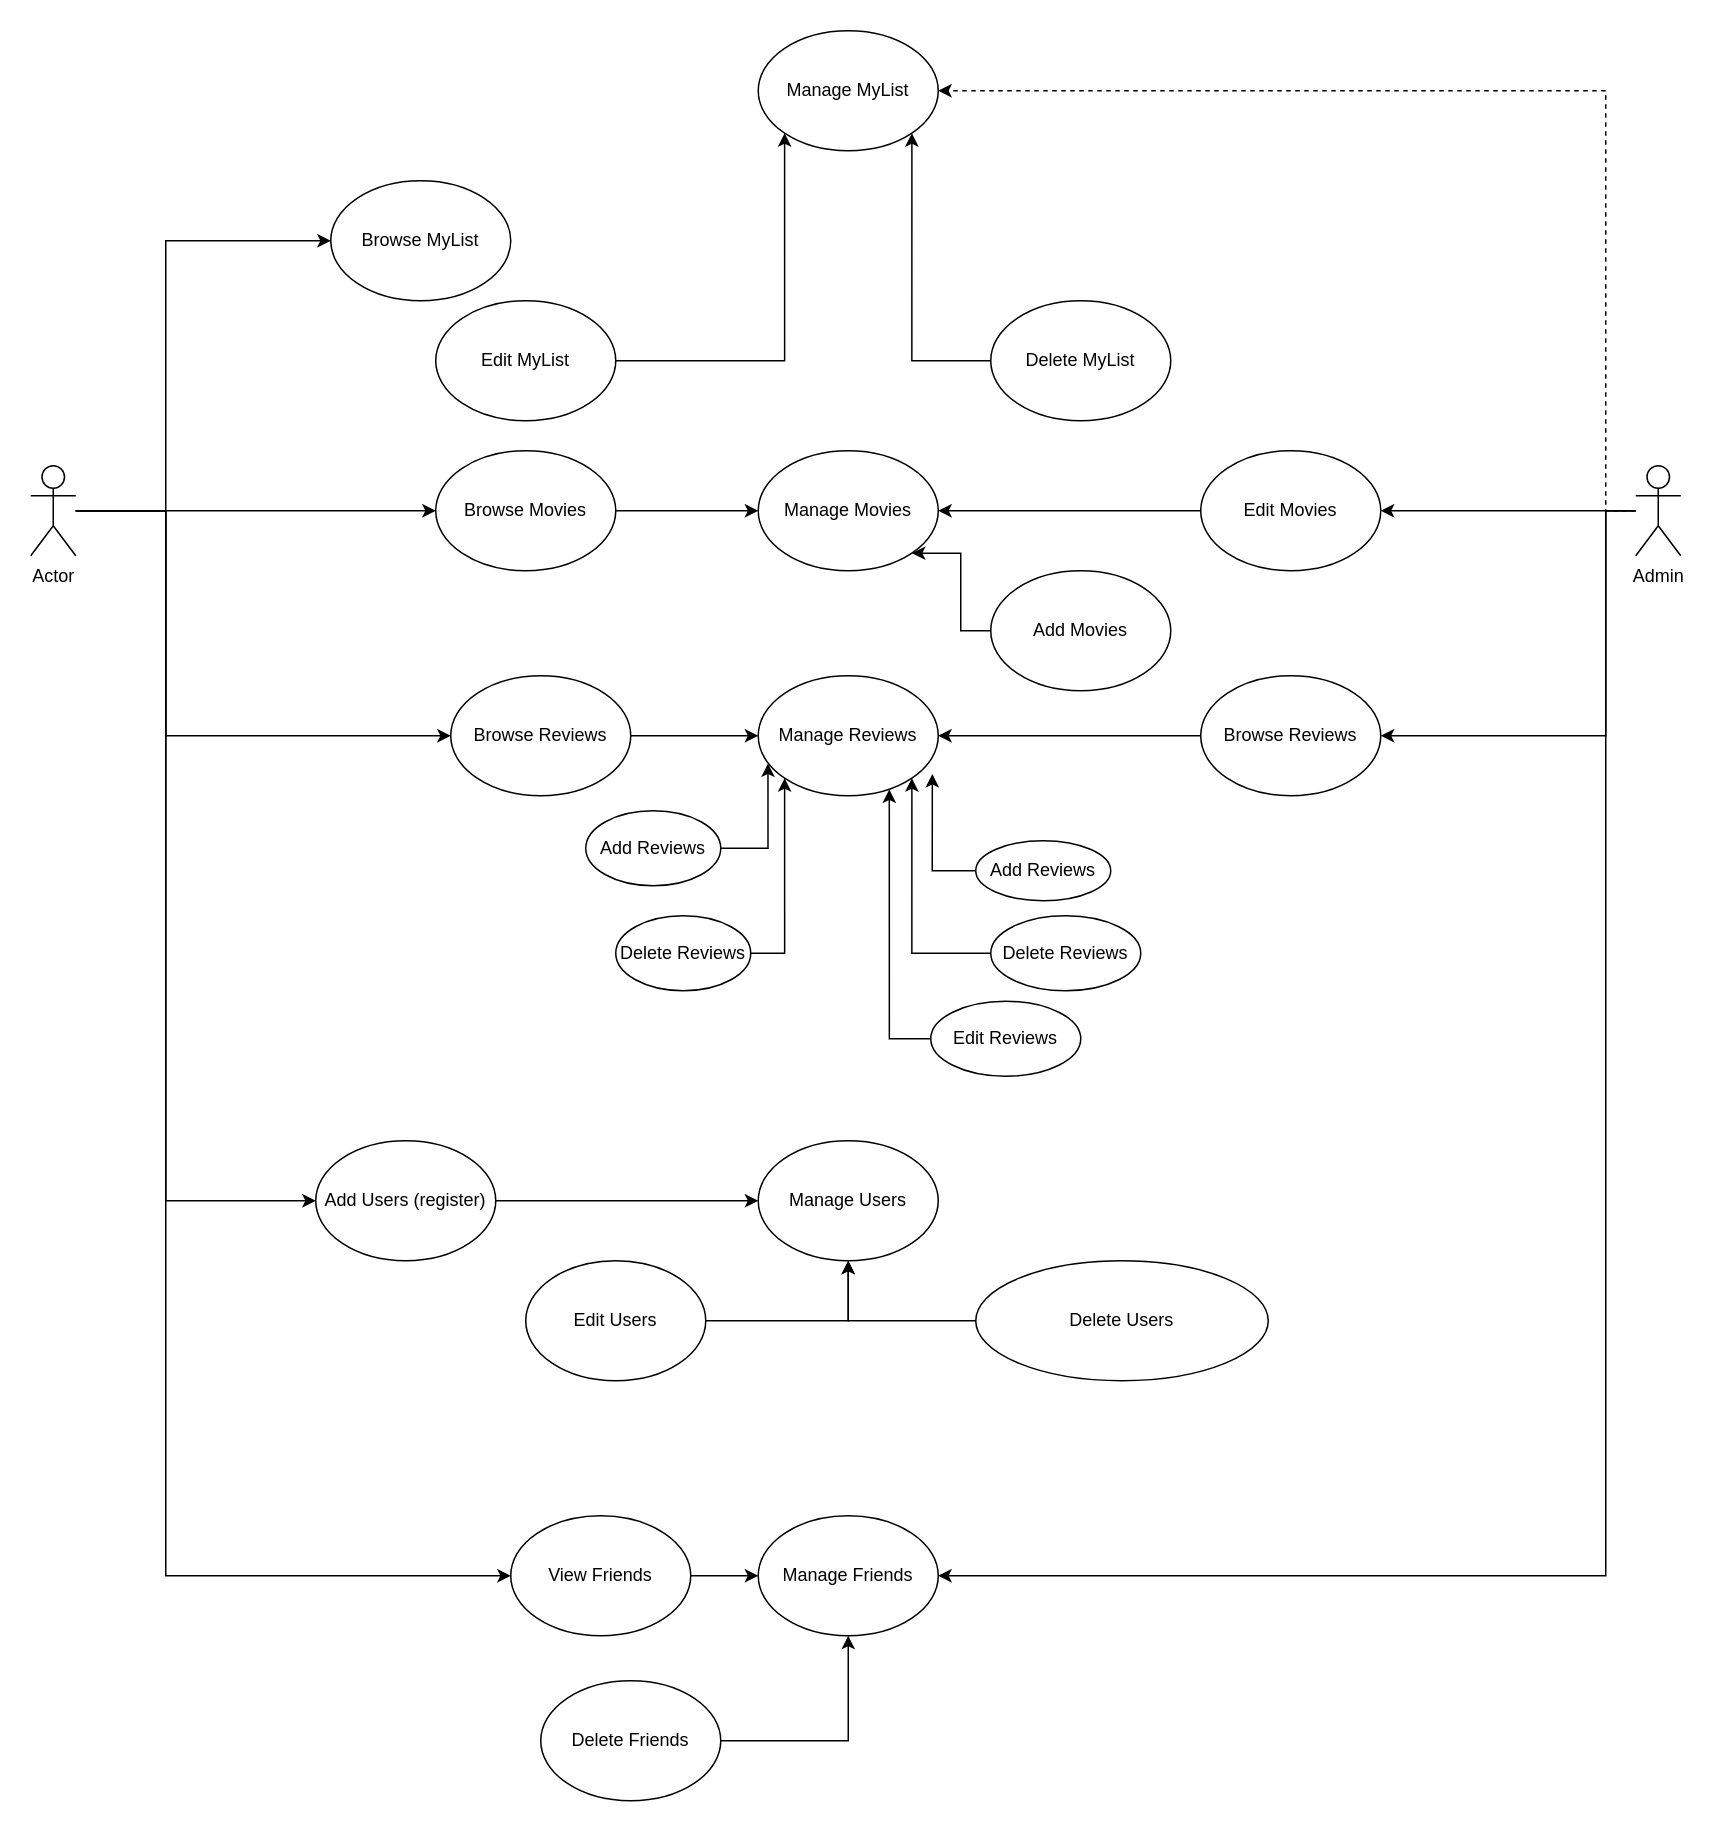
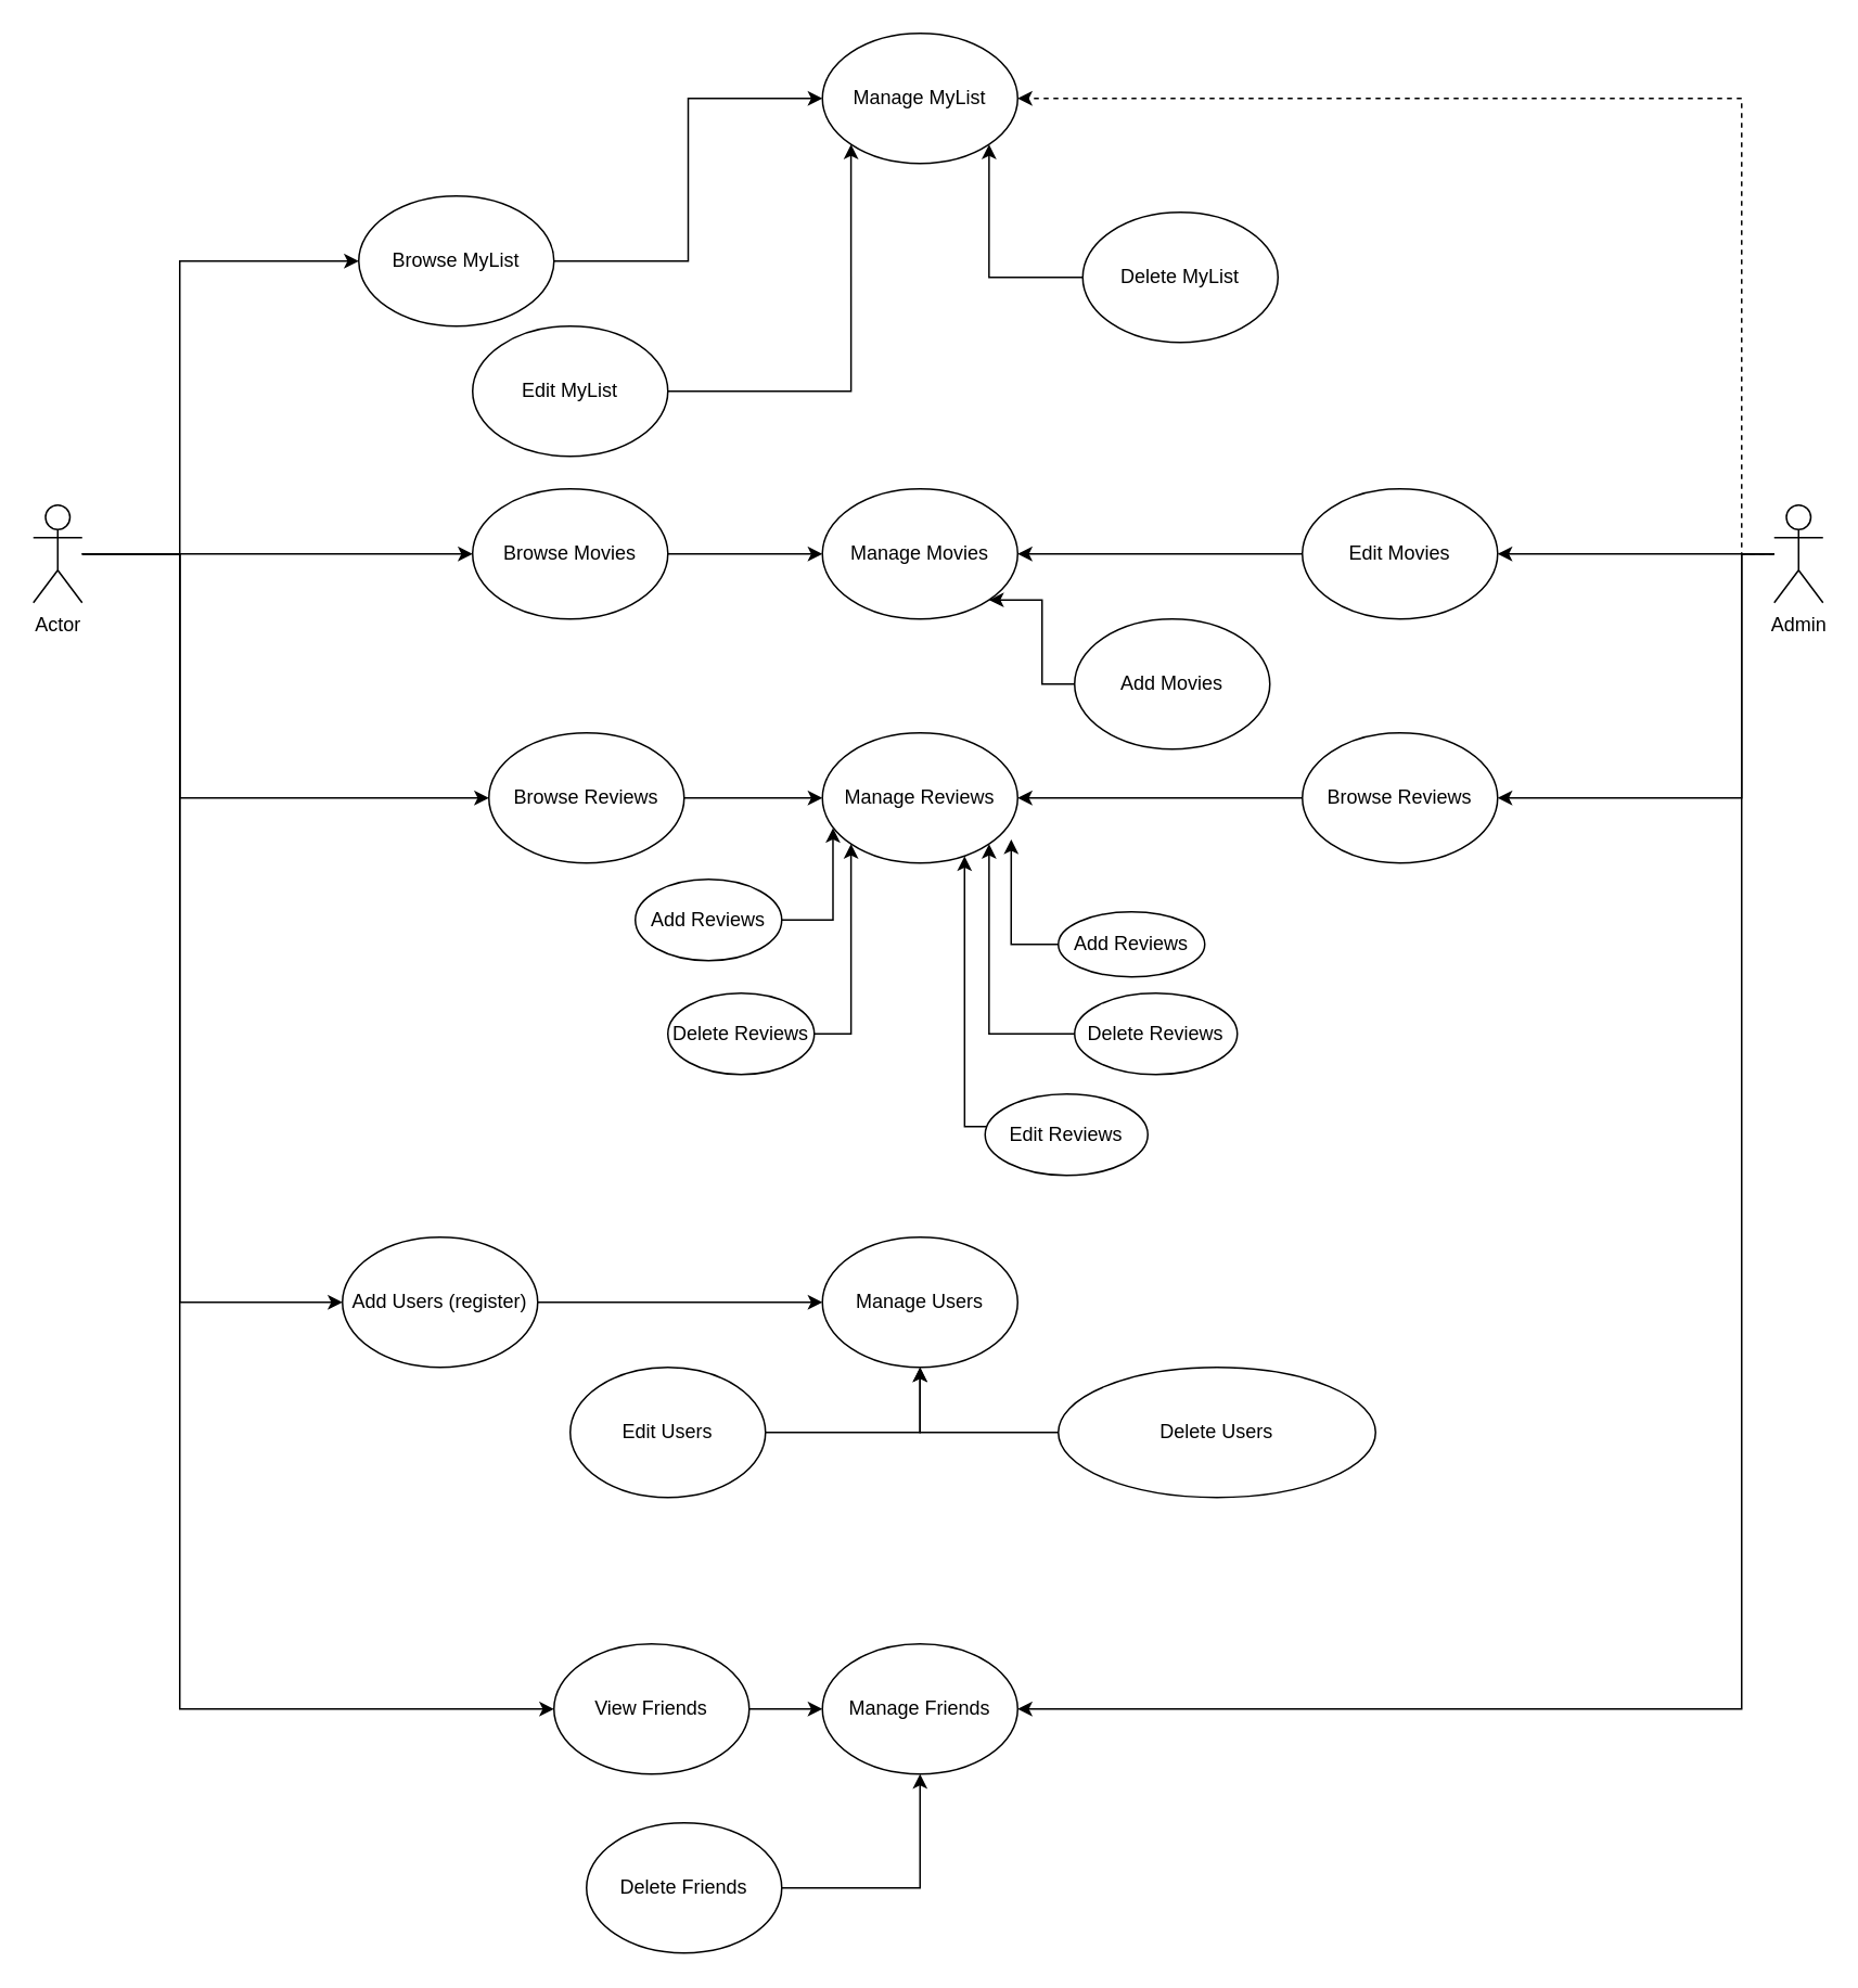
  <mxCell id="0" />
  <mxCell id="1" parent="0" />
  <mxCell id="2" style="edgeStyle=orthogonalEdgeStyle;rounded=0;orthogonalLoop=1;jettySize=auto;html=1;entryX=0;entryY=0.5;entryDx=0;entryDy=0;" parent="1" source="7" target="30" edge="1"><mxGeometry relative="1" as="geometry"><Array as="points"><mxPoint x="110" y="340" /><mxPoint x="110" y="160" /></Array></mxGeometry></mxCell>
  <mxCell id="3" style="edgeStyle=orthogonalEdgeStyle;rounded=0;orthogonalLoop=1;jettySize=auto;html=1;entryX=0;entryY=0.5;entryDx=0;entryDy=0;" parent="1" source="7" target="36" edge="1"><mxGeometry relative="1" as="geometry" /></mxCell>
  <mxCell id="4" style="edgeStyle=orthogonalEdgeStyle;rounded=0;orthogonalLoop=1;jettySize=auto;html=1;entryX=0;entryY=0.5;entryDx=0;entryDy=0;" parent="1" source="7" target="21" edge="1"><mxGeometry relative="1" as="geometry"><Array as="points"><mxPoint x="110" y="340" /><mxPoint x="110" y="490" /></Array></mxGeometry></mxCell>
  <mxCell id="5" style="edgeStyle=orthogonalEdgeStyle;rounded=0;orthogonalLoop=1;jettySize=auto;html=1;entryX=0;entryY=0.5;entryDx=0;entryDy=0;" parent="1" source="7" target="23" edge="1"><mxGeometry relative="1" as="geometry"><Array as="points"><mxPoint x="110" y="340" /><mxPoint x="110" y="800" /></Array></mxGeometry></mxCell>
  <mxCell id="6" style="edgeStyle=orthogonalEdgeStyle;rounded=0;orthogonalLoop=1;jettySize=auto;html=1;entryX=0;entryY=0.5;entryDx=0;entryDy=0;" parent="1" source="7" target="51" edge="1"><mxGeometry relative="1" as="geometry"><Array as="points"><mxPoint x="110" y="340" /><mxPoint x="110" y="1050" /></Array></mxGeometry></mxCell>
  <mxCell id="7" value="Actor" style="shape=umlActor;verticalLabelPosition=bottom;verticalAlign=top;html=1;outlineConnect=0;" parent="1" vertex="1"><mxGeometry x="20" y="310" width="30" height="60" as="geometry" /></mxCell>
  <mxCell id="8" style="edgeStyle=orthogonalEdgeStyle;rounded=0;orthogonalLoop=1;jettySize=auto;html=1;entryX=1;entryY=0.5;entryDx=0;entryDy=0;dashed=1;" parent="1" source="12" target="15" edge="1"><mxGeometry relative="1" as="geometry"><Array as="points"><mxPoint x="1070" y="340" /><mxPoint x="1070" y="60" /></Array></mxGeometry></mxCell>
  <mxCell id="9" style="edgeStyle=orthogonalEdgeStyle;rounded=0;orthogonalLoop=1;jettySize=auto;html=1;" parent="1" source="12" target="40" edge="1"><mxGeometry relative="1" as="geometry" /></mxCell>
  <mxCell id="10" style="edgeStyle=orthogonalEdgeStyle;rounded=0;orthogonalLoop=1;jettySize=auto;html=1;entryX=1;entryY=0.5;entryDx=0;entryDy=0;" parent="1" source="12" target="42" edge="1"><mxGeometry relative="1" as="geometry"><Array as="points"><mxPoint x="1070" y="340" /><mxPoint x="1070" y="490" /></Array></mxGeometry></mxCell>
  <mxCell id="11" style="edgeStyle=orthogonalEdgeStyle;rounded=0;orthogonalLoop=1;jettySize=auto;html=1;entryX=1;entryY=0.5;entryDx=0;entryDy=0;" parent="1" source="12" target="28" edge="1"><mxGeometry relative="1" as="geometry"><Array as="points"><mxPoint x="1070" y="340" /><mxPoint x="1070" y="1050" /></Array></mxGeometry></mxCell>
  <mxCell id="12" value="Admin" style="shape=umlActor;verticalLabelPosition=bottom;verticalAlign=top;html=1;outlineConnect=0;" parent="1" vertex="1"><mxGeometry x="1090" y="310" width="30" height="60" as="geometry" /></mxCell>
  <mxCell id="13" value="Manage Movies" style="ellipse;whiteSpace=wrap;html=1;" parent="1" vertex="1"><mxGeometry x="505" y="300" width="120" height="80" as="geometry" /></mxCell>
  <mxCell id="14" value="Manage Users" style="ellipse;whiteSpace=wrap;html=1;" parent="1" vertex="1"><mxGeometry x="505" y="760" width="120" height="80" as="geometry" /></mxCell>
  <mxCell id="15" value="Manage MyList" style="ellipse;whiteSpace=wrap;html=1;" parent="1" vertex="1"><mxGeometry x="505" y="20" width="120" height="80" as="geometry" /></mxCell>
  <mxCell id="16" value="Manage Reviews" style="ellipse;whiteSpace=wrap;html=1;" parent="1" vertex="1"><mxGeometry x="505" y="450" width="120" height="80" as="geometry" /></mxCell>
  <mxCell id="17" value="Add Reviews" style="ellipse;whiteSpace=wrap;html=1;" parent="1" vertex="1"><mxGeometry x="390" y="540" width="90" height="50" as="geometry" /></mxCell>
  <mxCell id="18" style="edgeStyle=orthogonalEdgeStyle;rounded=0;orthogonalLoop=1;jettySize=auto;html=1;entryX=0;entryY=1;entryDx=0;entryDy=0;" parent="1" source="19" target="16" edge="1"><mxGeometry relative="1" as="geometry" /></mxCell>
  <mxCell id="19" value="Delete Reviews" style="ellipse;whiteSpace=wrap;html=1;" parent="1" vertex="1"><mxGeometry x="410" y="610" width="90" height="50" as="geometry" /></mxCell>
  <mxCell id="20" style="edgeStyle=orthogonalEdgeStyle;rounded=0;orthogonalLoop=1;jettySize=auto;html=1;" parent="1" source="21" target="16" edge="1"><mxGeometry relative="1" as="geometry" /></mxCell>
  <mxCell id="21" value="Browse Reviews" style="ellipse;whiteSpace=wrap;html=1;" parent="1" vertex="1"><mxGeometry x="300" y="450" width="120" height="80" as="geometry" /></mxCell>
  <mxCell id="22" style="edgeStyle=orthogonalEdgeStyle;rounded=0;orthogonalLoop=1;jettySize=auto;html=1;entryX=0;entryY=0.5;entryDx=0;entryDy=0;" parent="1" source="23" target="14" edge="1"><mxGeometry relative="1" as="geometry" /></mxCell>
  <mxCell id="23" value="Add Users (register)" style="ellipse;whiteSpace=wrap;html=1;" parent="1" vertex="1"><mxGeometry x="210" y="760" width="120" height="80" as="geometry" /></mxCell>
  <mxCell id="24" style="edgeStyle=orthogonalEdgeStyle;rounded=0;orthogonalLoop=1;jettySize=auto;html=1;entryX=0.5;entryY=1;entryDx=0;entryDy=0;" parent="1" source="25" target="14" edge="1"><mxGeometry relative="1" as="geometry" /></mxCell>
  <mxCell id="25" value="Edit Users" style="ellipse;whiteSpace=wrap;html=1;" parent="1" vertex="1"><mxGeometry x="350" y="840" width="120" height="80" as="geometry" /></mxCell>
  <mxCell id="26" style="edgeStyle=orthogonalEdgeStyle;rounded=0;orthogonalLoop=1;jettySize=auto;html=1;entryX=0.5;entryY=1;entryDx=0;entryDy=0;" parent="1" source="27" target="14" edge="1"><mxGeometry relative="1" as="geometry" /></mxCell>
  <mxCell id="27" value="Delete Users" style="ellipse;whiteSpace=wrap;html=1;" parent="1" vertex="1"><mxGeometry x="650" y="840" width="195" height="80" as="geometry" /></mxCell>
  <mxCell id="28" value="Manage Friends" style="ellipse;whiteSpace=wrap;html=1;" parent="1" vertex="1"><mxGeometry x="505" y="1010" width="120" height="80" as="geometry" /></mxCell>
+ <mxCell id="29" style="edgeStyle=orthogonalEdgeStyle;rounded=0;orthogonalLoop=1;jettySize=auto;html=1;entryX=0;entryY=0.5;entryDx=0;entryDy=0;" parent="1" source="30" target="15" edge="1"><mxGeometry relative="1" as="geometry" /></mxCell>
  <mxCell id="30" value="Browse MyList" style="ellipse;whiteSpace=wrap;html=1;" parent="1" vertex="1"><mxGeometry x="220" y="120" width="120" height="80" as="geometry" /></mxCell>
  <mxCell id="31" style="edgeStyle=orthogonalEdgeStyle;rounded=0;orthogonalLoop=1;jettySize=auto;html=1;entryX=0;entryY=1;entryDx=0;entryDy=0;" parent="1" source="32" target="15" edge="1"><mxGeometry relative="1" as="geometry" /></mxCell>
  <mxCell id="32" value="Edit MyList" style="ellipse;whiteSpace=wrap;html=1;" parent="1" vertex="1"><mxGeometry x="290" y="200" width="120" height="80" as="geometry" /></mxCell>
  <mxCell id="33" style="edgeStyle=orthogonalEdgeStyle;rounded=0;orthogonalLoop=1;jettySize=auto;html=1;entryX=1;entryY=1;entryDx=0;entryDy=0;" parent="1" source="34" target="15" edge="1"><mxGeometry relative="1" as="geometry" /></mxCell>
- <mxCell id="34" value="Delete MyList" style="ellipse;whiteSpace=wrap;html=1;" parent="1" vertex="1"><mxGeometry x="660" y="200" width="120" height="80" as="geometry" /></mxCell>
+ <mxCell id="34" value="Delete MyList" style="ellipse;whiteSpace=wrap;html=1;" parent="1" vertex="1"><mxGeometry x="665" y="130" width="120" height="80" as="geometry" /></mxCell>
  <mxCell id="35" style="edgeStyle=orthogonalEdgeStyle;rounded=0;orthogonalLoop=1;jettySize=auto;html=1;" parent="1" source="36" target="13" edge="1"><mxGeometry relative="1" as="geometry" /></mxCell>
  <mxCell id="36" value="Browse Movies" style="ellipse;whiteSpace=wrap;html=1;" parent="1" vertex="1"><mxGeometry x="290" y="300" width="120" height="80" as="geometry" /></mxCell>
  <mxCell id="37" style="edgeStyle=orthogonalEdgeStyle;rounded=0;orthogonalLoop=1;jettySize=auto;html=1;entryX=1;entryY=1;entryDx=0;entryDy=0;" parent="1" source="38" target="13" edge="1"><mxGeometry relative="1" as="geometry" /></mxCell>
  <mxCell id="38" value="Add Movies" style="ellipse;whiteSpace=wrap;html=1;" parent="1" vertex="1"><mxGeometry x="660" y="380" width="120" height="80" as="geometry" /></mxCell>
  <mxCell id="39" style="edgeStyle=orthogonalEdgeStyle;rounded=0;orthogonalLoop=1;jettySize=auto;html=1;entryX=1;entryY=0.5;entryDx=0;entryDy=0;" parent="1" source="40" target="13" edge="1"><mxGeometry relative="1" as="geometry" /></mxCell>
  <mxCell id="40" value="Edit Movies" style="ellipse;whiteSpace=wrap;html=1;" parent="1" vertex="1"><mxGeometry x="800" y="300" width="120" height="80" as="geometry" /></mxCell>
  <mxCell id="41" style="edgeStyle=orthogonalEdgeStyle;rounded=0;orthogonalLoop=1;jettySize=auto;html=1;entryX=1;entryY=0.5;entryDx=0;entryDy=0;" parent="1" source="42" target="16" edge="1"><mxGeometry relative="1" as="geometry" /></mxCell>
  <mxCell id="42" value="Browse Reviews" style="ellipse;whiteSpace=wrap;html=1;" parent="1" vertex="1"><mxGeometry x="800" y="450" width="120" height="80" as="geometry" /></mxCell>
  <mxCell id="43" value="Delete Reviews" style="ellipse;whiteSpace=wrap;html=1;" parent="1" vertex="1"><mxGeometry x="660" y="610" width="100" height="50" as="geometry" /></mxCell>
  <mxCell id="44" style="edgeStyle=orthogonalEdgeStyle;rounded=0;orthogonalLoop=1;jettySize=auto;html=1;entryX=1;entryY=1;entryDx=0;entryDy=0;" parent="1" source="43" target="16" edge="1"><mxGeometry relative="1" as="geometry" /></mxCell>
  <mxCell id="45" style="edgeStyle=orthogonalEdgeStyle;rounded=0;orthogonalLoop=1;jettySize=auto;html=1;entryX=0.054;entryY=0.731;entryDx=0;entryDy=0;entryPerimeter=0;" parent="1" source="17" target="16" edge="1"><mxGeometry relative="1" as="geometry" /></mxCell>
  <mxCell id="46" value="Add Reviews" style="ellipse;whiteSpace=wrap;html=1;" parent="1" vertex="1"><mxGeometry x="650" y="560" width="90" height="40" as="geometry" /></mxCell>
  <mxCell id="47" style="edgeStyle=orthogonalEdgeStyle;rounded=0;orthogonalLoop=1;jettySize=auto;html=1;entryX=0.967;entryY=0.818;entryDx=0;entryDy=0;entryPerimeter=0;" parent="1" source="46" target="16" edge="1"><mxGeometry relative="1" as="geometry" /></mxCell>
- <mxCell id="48" value="Edit Reviews" style="ellipse;whiteSpace=wrap;html=1;" parent="1" vertex="1"><mxGeometry x="620" y="667" width="100" height="50" as="geometry" /></mxCell>
+ <mxCell id="48" value="Edit Reviews" style="ellipse;whiteSpace=wrap;html=1;" parent="1" vertex="1"><mxGeometry x="605" y="672" width="100" height="50" as="geometry" /></mxCell>
  <mxCell id="49" style="edgeStyle=orthogonalEdgeStyle;rounded=0;orthogonalLoop=1;jettySize=auto;html=1;entryX=0.728;entryY=0.948;entryDx=0;entryDy=0;entryPerimeter=0;" parent="1" source="48" target="16" edge="1"><mxGeometry relative="1" as="geometry"><Array as="points"><mxPoint x="592" y="692" /></Array></mxGeometry></mxCell>
  <mxCell id="50" value="" style="edgeStyle=orthogonalEdgeStyle;rounded=0;orthogonalLoop=1;jettySize=auto;html=1;" parent="1" source="51" target="28" edge="1"><mxGeometry relative="1" as="geometry" /></mxCell>
  <mxCell id="51" value="View Friends" style="ellipse;whiteSpace=wrap;html=1;" parent="1" vertex="1"><mxGeometry x="340" y="1010" width="120" height="80" as="geometry" /></mxCell>
  <mxCell id="52" style="edgeStyle=orthogonalEdgeStyle;rounded=0;orthogonalLoop=1;jettySize=auto;html=1;entryX=0.5;entryY=1;entryDx=0;entryDy=0;" parent="1" source="53" target="28" edge="1"><mxGeometry relative="1" as="geometry" /></mxCell>
  <mxCell id="53" value="Delete Friends" style="ellipse;whiteSpace=wrap;html=1;" parent="1" vertex="1"><mxGeometry x="360" y="1120" width="120" height="80" as="geometry" /></mxCell>
